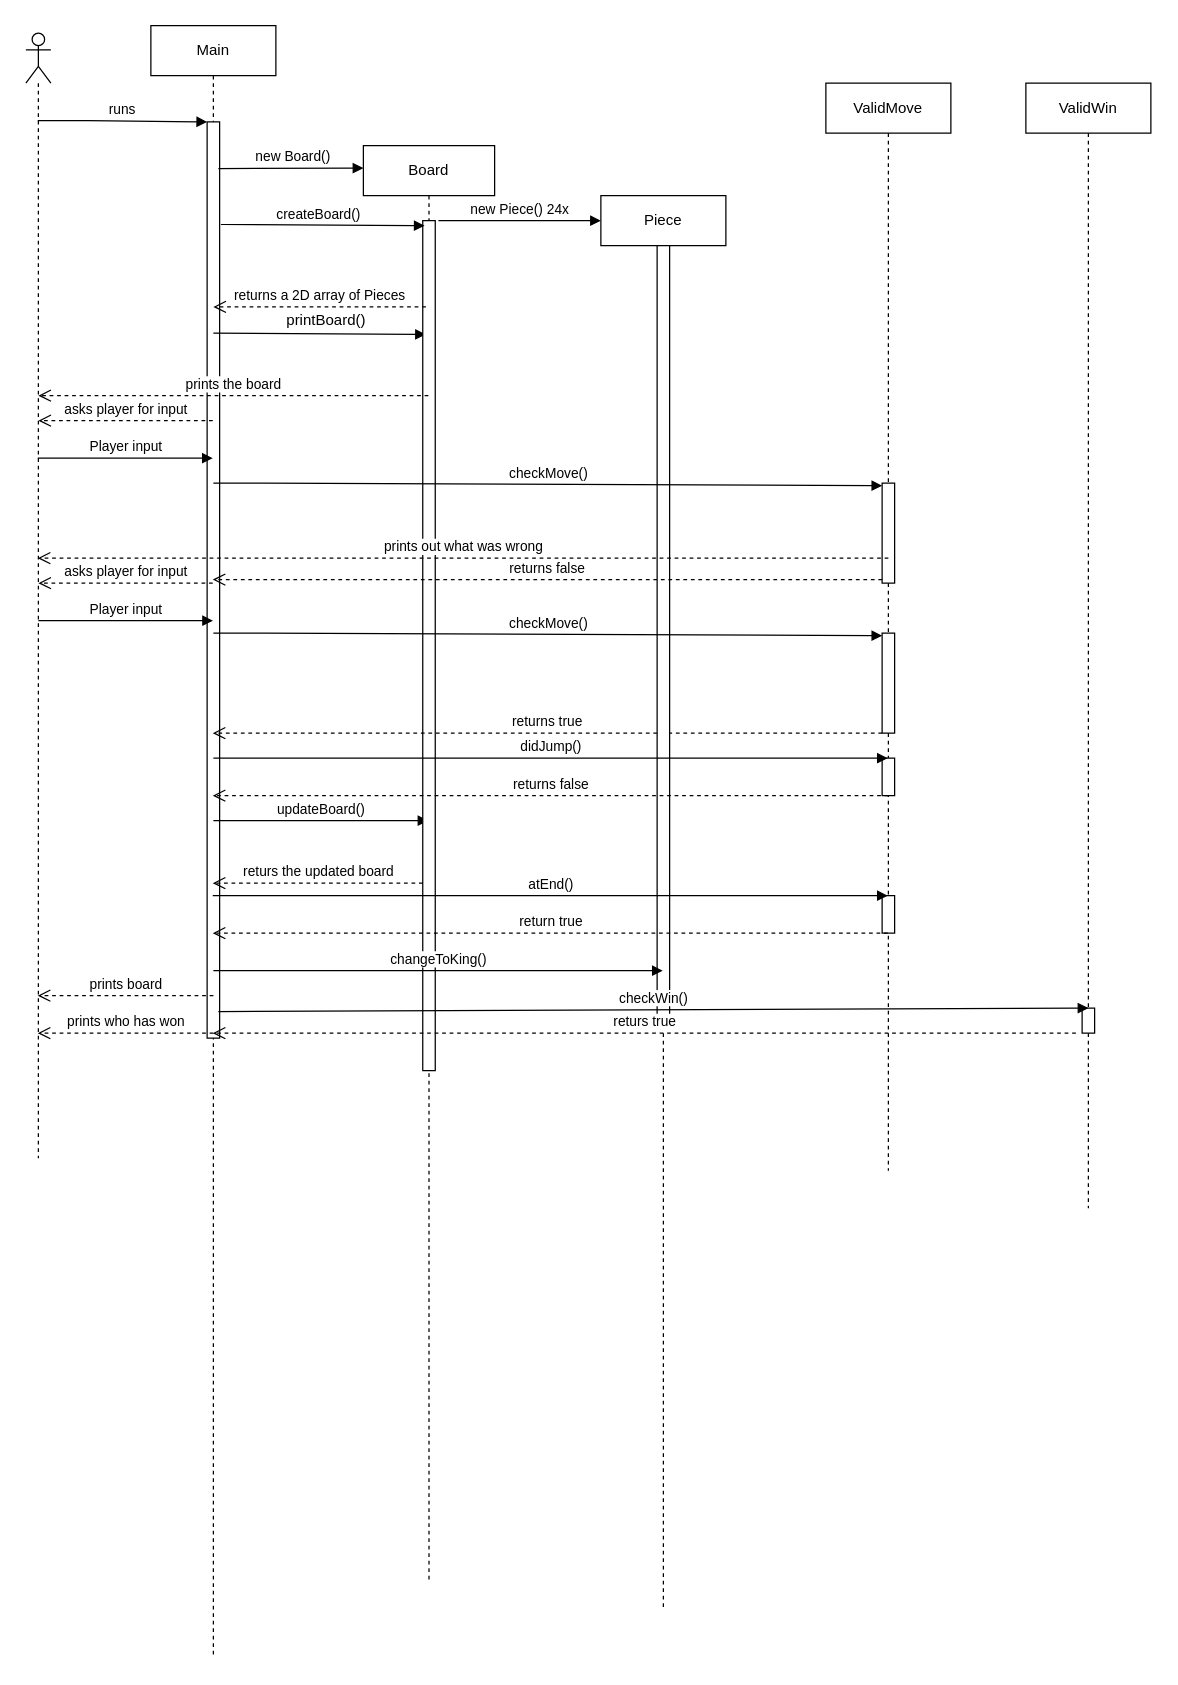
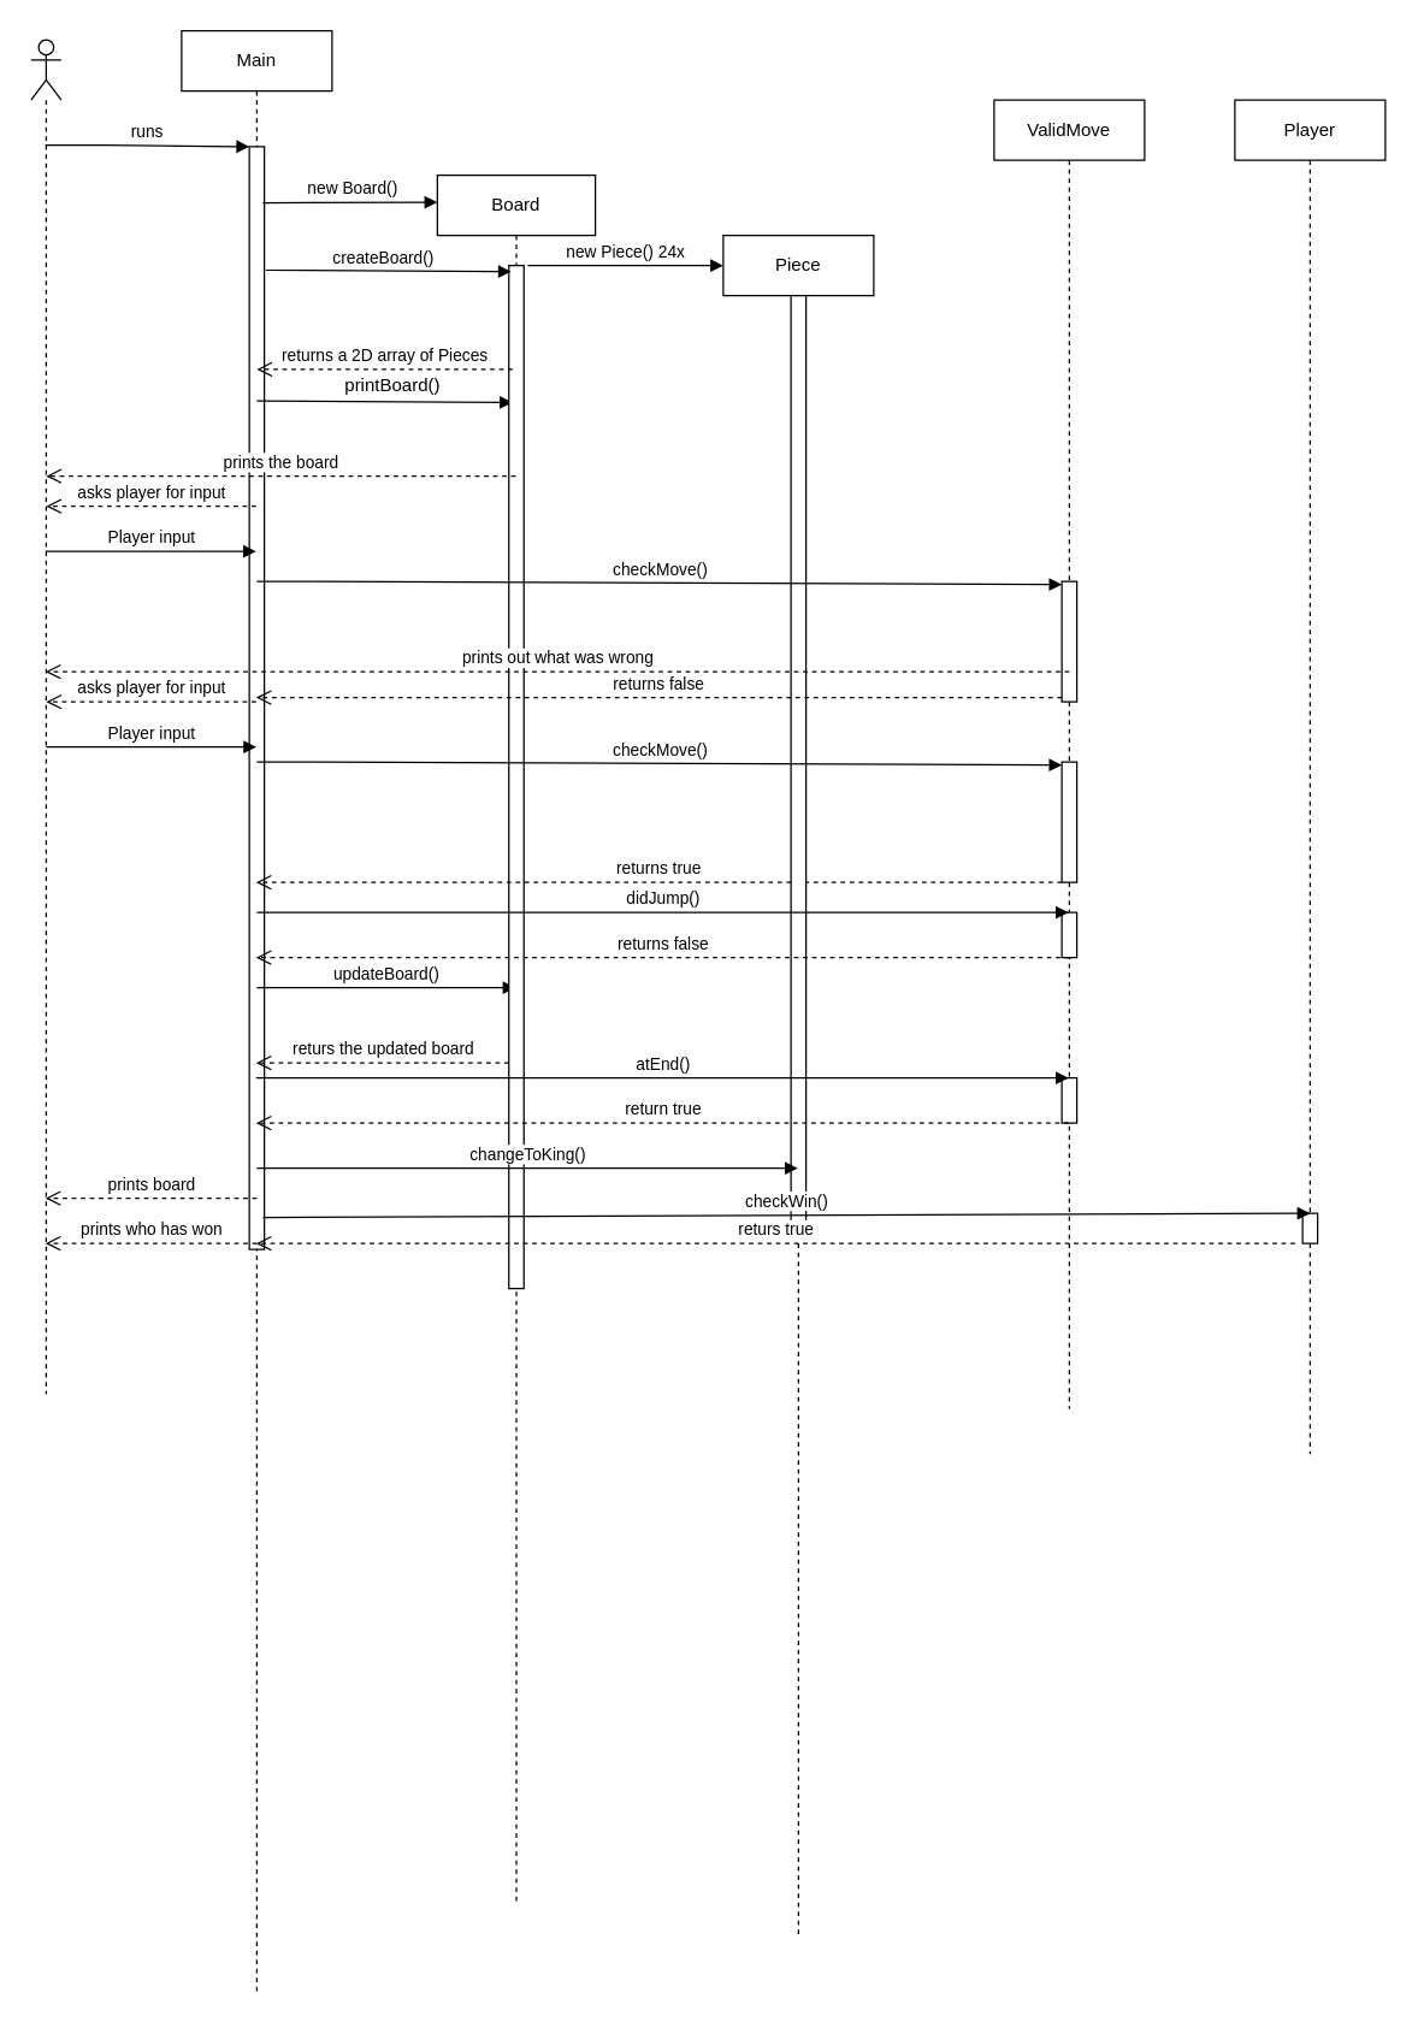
  <mxCell id="0" />
  <mxCell id="1" parent="0" />
  <mxCell id="2" value="Main" style="shape=umlLifeline;perimeter=lifelinePerimeter;whiteSpace=wrap;html=1;container=1;collapsible=0;recursiveResize=0;outlineConnect=0;" parent="1" vertex="1"><mxGeometry x="120" y="20" width="100" height="1306" as="geometry" /></mxCell>
  <mxCell id="3" value="" style="html=1;points=[];perimeter=orthogonalPerimeter;" parent="2" vertex="1"><mxGeometry x="45" y="77" width="10" height="733" as="geometry" /></mxCell>
  <mxCell id="4" value="" style="html=1;verticalAlign=bottom;endArrow=block;rounded=0;entryX=0.25;entryY=0.134;entryDx=0;entryDy=0;entryPerimeter=0;" parent="2" target="8" edge="1"><mxGeometry width="80" relative="1" as="geometry"><mxPoint x="50" y="246" as="sourcePoint" /><mxPoint x="160" y="246" as="targetPoint" /></mxGeometry></mxCell>
  <mxCell id="5" value="updateBoard()" style="html=1;verticalAlign=bottom;endArrow=block;rounded=0;" edge="1" parent="2" target="7"><mxGeometry width="80" relative="1" as="geometry"><mxPoint x="50" y="636" as="sourcePoint" /><mxPoint x="130" y="636" as="targetPoint" /></mxGeometry></mxCell>
  <mxCell id="6" value="prints board" style="html=1;verticalAlign=bottom;endArrow=open;dashed=1;endSize=8;rounded=0;" edge="1" parent="2" target="21"><mxGeometry relative="1" as="geometry"><mxPoint x="50" y="776" as="sourcePoint" /><mxPoint x="-80" y="776" as="targetPoint" /></mxGeometry></mxCell>
  <mxCell id="7" value="Board" style="shape=umlLifeline;perimeter=lifelinePerimeter;whiteSpace=wrap;html=1;container=1;collapsible=0;recursiveResize=0;outlineConnect=0;size=40;" parent="1" vertex="1"><mxGeometry x="290" y="116" width="105" height="1150" as="geometry" /></mxCell>
  <mxCell id="8" value="" style="html=1;points=[];perimeter=orthogonalPerimeter;" parent="7" vertex="1"><mxGeometry x="47.5" y="60" width="10" height="680" as="geometry" /></mxCell>
  <mxCell id="9" value="returs the updated board" style="html=1;verticalAlign=bottom;endArrow=open;dashed=1;endSize=8;rounded=0;" edge="1" parent="7" target="2"><mxGeometry relative="1" as="geometry"><mxPoint x="47.5" y="590" as="sourcePoint" /><mxPoint x="-32.5" y="590" as="targetPoint" /></mxGeometry></mxCell>
  <mxCell id="10" value="Piece" style="shape=umlLifeline;perimeter=lifelinePerimeter;whiteSpace=wrap;html=1;container=1;collapsible=0;recursiveResize=0;outlineConnect=0;" parent="1" vertex="1"><mxGeometry x="480" y="156" width="100" height="1130" as="geometry" /></mxCell>
  <mxCell id="11" value="returns true" style="html=1;verticalAlign=bottom;endArrow=open;dashed=1;endSize=8;rounded=0;" parent="10" edge="1"><mxGeometry relative="1" as="geometry"><mxPoint x="225" y="430" as="sourcePoint" /><mxPoint x="-310.5" y="430" as="targetPoint" /></mxGeometry></mxCell>
  <mxCell id="12" value="" style="html=1;points=[];perimeter=orthogonalPerimeter;" parent="10" vertex="1"><mxGeometry x="45" y="40" width="10" height="620" as="geometry" /></mxCell>
  <mxCell id="13" value="ValidMove" style="shape=umlLifeline;perimeter=lifelinePerimeter;whiteSpace=wrap;html=1;container=1;collapsible=0;recursiveResize=0;outlineConnect=0;" parent="1" vertex="1"><mxGeometry x="660" y="66" width="100" height="870" as="geometry" /></mxCell>
  <mxCell id="14" value="" style="html=1;points=[];perimeter=orthogonalPerimeter;" parent="13" vertex="1"><mxGeometry x="45" y="320" width="10" height="80" as="geometry" /></mxCell>
  <mxCell id="15" value="returns false" style="html=1;verticalAlign=bottom;endArrow=open;dashed=1;endSize=8;rounded=0;" parent="13" edge="1"><mxGeometry relative="1" as="geometry"><mxPoint x="45" y="397.16" as="sourcePoint" /><mxPoint x="-490.5" y="397.16" as="targetPoint" /></mxGeometry></mxCell>
  <mxCell id="16" value="" style="html=1;points=[];perimeter=orthogonalPerimeter;" parent="13" vertex="1"><mxGeometry x="45" y="440" width="10" height="80" as="geometry" /></mxCell>
  <mxCell id="17" value="" style="html=1;points=[];perimeter=orthogonalPerimeter;" parent="13" vertex="1"><mxGeometry x="45" y="540" width="10" height="30" as="geometry" /></mxCell>
  <mxCell id="18" value="" style="html=1;points=[];perimeter=orthogonalPerimeter;" vertex="1" parent="13"><mxGeometry x="45" y="650" width="10" height="30" as="geometry" /></mxCell>
- <mxCell id="19" value="ValidWin" style="shape=umlLifeline;perimeter=lifelinePerimeter;whiteSpace=wrap;html=1;container=1;collapsible=0;recursiveResize=0;outlineConnect=0;" parent="1" vertex="1"><mxGeometry x="820" y="66" width="100" height="900" as="geometry" /></mxCell>
+ <mxCell id="19" value="Player" style="shape=umlLifeline;perimeter=lifelinePerimeter;whiteSpace=wrap;html=1;container=1;collapsible=0;recursiveResize=0;outlineConnect=0;" parent="1" vertex="1"><mxGeometry x="820" y="66" width="100" height="900" as="geometry" /></mxCell>
  <mxCell id="20" value="" style="html=1;points=[];perimeter=orthogonalPerimeter;" vertex="1" parent="19"><mxGeometry x="45" y="740" width="10" height="20" as="geometry" /></mxCell>
  <mxCell id="21" value="" style="shape=umlLifeline;participant=umlActor;perimeter=lifelinePerimeter;whiteSpace=wrap;html=1;container=1;collapsible=0;recursiveResize=0;verticalAlign=top;spacingTop=36;outlineConnect=0;" parent="1" vertex="1"><mxGeometry x="20" y="26" width="20" height="900" as="geometry" /></mxCell>
  <mxCell id="22" value="asks player for input" style="html=1;verticalAlign=bottom;endArrow=open;dashed=1;endSize=8;rounded=0;" parent="21" edge="1"><mxGeometry relative="1" as="geometry"><mxPoint x="149.5" y="310" as="sourcePoint" /><mxPoint x="10" y="310" as="targetPoint" /></mxGeometry></mxCell>
  <mxCell id="23" value="&amp;nbsp;new Board()" style="html=1;verticalAlign=bottom;startArrow=none;startFill=1;endArrow=block;startSize=8;rounded=0;exitX=0.9;exitY=0.051;exitDx=0;exitDy=0;exitPerimeter=0;" parent="1" source="3" edge="1"><mxGeometry width="60" relative="1" as="geometry"><mxPoint x="170" y="126" as="sourcePoint" /><mxPoint x="290" y="134" as="targetPoint" /></mxGeometry></mxCell>
  <mxCell id="24" value="new Piece() 24x" style="html=1;verticalAlign=bottom;endArrow=block;rounded=0;" parent="1" edge="1"><mxGeometry width="80" relative="1" as="geometry"><mxPoint x="350" y="176" as="sourcePoint" /><mxPoint x="480" y="175.998" as="targetPoint" /></mxGeometry></mxCell>
  <mxCell id="25" value="runs" style="html=1;verticalAlign=bottom;endArrow=block;rounded=0;" parent="1" source="21" target="3" edge="1"><mxGeometry width="80" relative="1" as="geometry"><mxPoint y="96" as="sourcePoint" x="60" /><mxPoint x="130" y="96" as="targetPoint" /><Array as="points"><mxPoint x="70" y="96" /></Array></mxGeometry></mxCell>
  <mxCell id="26" value="createBoard()" style="html=1;verticalAlign=bottom;endArrow=block;rounded=0;exitX=1.1;exitY=0.112;exitDx=0;exitDy=0;exitPerimeter=0;entryX=0.15;entryY=0.006;entryDx=0;entryDy=0;entryPerimeter=0;" parent="1" source="3" target="8" edge="1"><mxGeometry x="-0.039" relative="1" as="geometry"><mxPoint x="170" y="166" as="sourcePoint" /><mxPoint x="330" y="168" as="targetPoint" /><Array as="points" /><mxPoint as="offset" /></mxGeometry></mxCell>
  <mxCell id="27" value="&lt;div&gt;returns a 2D array of Pieces&lt;/div&gt;" style="html=1;verticalAlign=bottom;endArrow=open;dashed=1;endSize=8;rounded=0;" parent="1" edge="1"><mxGeometry relative="1" as="geometry"><mxPoint x="340" y="245" as="sourcePoint" /><mxPoint x="170" y="245" as="targetPoint" /></mxGeometry></mxCell>
  <mxCell id="28" value="prints the board" style="html=1;verticalAlign=bottom;endArrow=open;dashed=1;endSize=8;rounded=0;" parent="1" edge="1"><mxGeometry relative="1" as="geometry"><mxPoint x="342" y="316" as="sourcePoint" /><mxPoint x="30" y="316" as="targetPoint" /></mxGeometry></mxCell>
  <mxCell id="29" value="Player input" style="html=1;verticalAlign=bottom;endArrow=block;rounded=0;" parent="1" edge="1"><mxGeometry width="80" relative="1" as="geometry"><mxPoint x="29.5" y="366" as="sourcePoint" /><mxPoint x="169.5" y="366" as="targetPoint" /><Array as="points"><mxPoint y="366" x="60" /></Array></mxGeometry></mxCell>
  <mxCell id="30" value="checkMove()" style="html=1;verticalAlign=bottom;endArrow=block;rounded=0;entryX=0.007;entryY=0.025;entryDx=0;entryDy=0;entryPerimeter=0;" parent="1" target="14" edge="1"><mxGeometry width="80" relative="1" as="geometry"><mxPoint x="170" y="386" as="sourcePoint" /><mxPoint x="670" y="386" as="targetPoint" /><Array as="points"><mxPoint x="210" y="386" /></Array></mxGeometry></mxCell>
  <mxCell id="31" value="asks player for input" style="html=1;verticalAlign=bottom;endArrow=open;dashed=1;endSize=8;rounded=0;" parent="1" edge="1"><mxGeometry relative="1" as="geometry"><mxPoint x="169.5" y="466" as="sourcePoint" /><mxPoint x="30" y="466" as="targetPoint" /></mxGeometry></mxCell>
  <mxCell id="32" value="Player input" style="html=1;verticalAlign=bottom;endArrow=block;rounded=0;" parent="1" edge="1"><mxGeometry width="80" relative="1" as="geometry"><mxPoint x="30" y="496" as="sourcePoint" /><mxPoint x="169.69" y="496" as="targetPoint" /><Array as="points"><mxPoint x="60.19" y="496" /></Array></mxGeometry></mxCell>
  <mxCell id="33" value="checkMove()" style="html=1;verticalAlign=bottom;endArrow=block;rounded=0;entryX=0.007;entryY=0.025;entryDx=0;entryDy=0;entryPerimeter=0;" parent="1" edge="1"><mxGeometry width="80" relative="1" as="geometry"><mxPoint x="170" y="506" as="sourcePoint" /><mxPoint x="705.07" y="508" as="targetPoint" /><Array as="points"><mxPoint x="210" y="506" /></Array></mxGeometry></mxCell>
  <mxCell id="34" value="printBoard()" style="text;html=1;align=center;verticalAlign=middle;resizable=0;points=[];autosize=1;strokeColor=none;fillColor=none;" parent="1" vertex="1"><mxGeometry x="220" y="246" width="80" height="20" as="geometry" /></mxCell>
  <mxCell id="35" value="didJump()" style="html=1;verticalAlign=bottom;endArrow=block;rounded=0;" parent="1" target="13" edge="1"><mxGeometry width="80" relative="1" as="geometry"><mxPoint x="170" y="606" as="sourcePoint" /><mxPoint x="250" y="606" as="targetPoint" /></mxGeometry></mxCell>
  <mxCell id="36" value="prints out what was wrong" style="html=1;verticalAlign=bottom;endArrow=open;dashed=1;endSize=8;rounded=0;" parent="1" target="21" edge="1"><mxGeometry relative="1" as="geometry"><mxPoint x="710" y="446" as="sourcePoint" /><mxPoint x="625" y="456" as="targetPoint" /><Array as="points" /></mxGeometry></mxCell>
  <mxCell id="37" value="returns false" style="html=1;verticalAlign=bottom;endArrow=open;dashed=1;endSize=8;rounded=0;" parent="1" target="2" edge="1"><mxGeometry relative="1" as="geometry"><mxPoint x="710" y="636" as="sourcePoint" /><mxPoint x="630" y="636" as="targetPoint" /></mxGeometry></mxCell>
  <mxCell id="38" value="atEnd()" style="html=1;verticalAlign=bottom;endArrow=block;rounded=0;" edge="1" parent="1" source="2" target="13"><mxGeometry width="80" relative="1" as="geometry"><mxPoint x="280" y="716" as="sourcePoint" /><mxPoint x="420" y="756" as="targetPoint" /><Array as="points"><mxPoint x="380" y="716" /></Array></mxGeometry></mxCell>
  <mxCell id="39" value="return true" style="html=1;verticalAlign=bottom;endArrow=open;dashed=1;endSize=8;rounded=0;" edge="1" parent="1" source="13" target="2"><mxGeometry relative="1" as="geometry"><mxPoint x="255" y="806" as="sourcePoint" /><mxPoint x="175" y="806" as="targetPoint" /><Array as="points"><mxPoint x="460" y="746" /></Array></mxGeometry></mxCell>
  <mxCell id="40" value="changeToKing()" style="html=1;verticalAlign=bottom;endArrow=block;rounded=0;" edge="1" parent="1" target="10"><mxGeometry width="80" relative="1" as="geometry"><mxPoint x="170" y="776" as="sourcePoint" /><mxPoint x="250" y="776" as="targetPoint" /></mxGeometry></mxCell>
  <mxCell id="41" value="checkWin()" style="html=1;verticalAlign=bottom;endArrow=block;rounded=0;exitX=0.9;exitY=0.971;exitDx=0;exitDy=0;exitPerimeter=0;" edge="1" parent="1" source="3"><mxGeometry width="80" relative="1" as="geometry"><mxPoint x="790" y="806" as="sourcePoint" /><mxPoint x="870" y="806" as="targetPoint" /></mxGeometry></mxCell>
  <mxCell id="42" value="returs true" style="html=1;verticalAlign=bottom;endArrow=open;dashed=1;endSize=8;rounded=0;" edge="1" parent="1" target="2"><mxGeometry relative="1" as="geometry"><mxPoint x="860" y="826" as="sourcePoint" /><mxPoint x="780" y="826" as="targetPoint" /></mxGeometry></mxCell>
  <mxCell id="43" value="prints who has won" style="html=1;verticalAlign=bottom;endArrow=open;dashed=1;endSize=8;rounded=0;" edge="1" parent="1" target="21"><mxGeometry relative="1" as="geometry"><mxPoint x="170" y="826" as="sourcePoint" /><mxPoint x="90" y="826" as="targetPoint" /></mxGeometry></mxCell>
